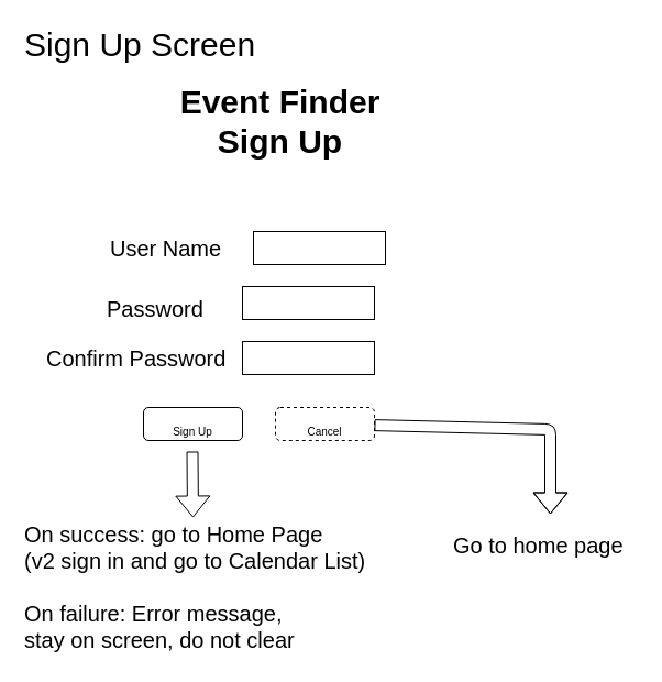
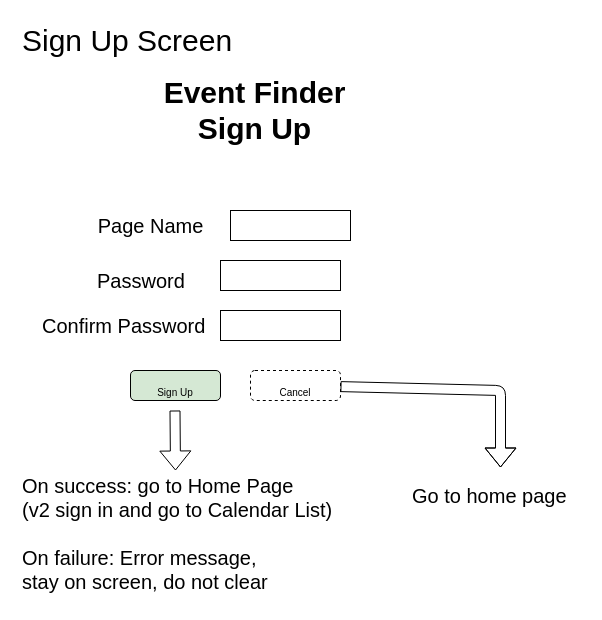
  <mxCell id="0" />
  <mxCell id="1" parent="0" />
  <mxCell id="2" value="" style="rounded=0;whiteSpace=wrap;html=1;" parent="1" vertex="1"><mxGeometry x="230" y="210" width="120" height="30" as="geometry" /></mxCell>
- <mxCell id="3" value="User Name" style="text;html=1;align=center;verticalAlign=middle;resizable=0;points=[];autosize=1;fontSize=20;" parent="1" vertex="1"><mxGeometry x="90" y="210" width="120" height="30" as="geometry" /></mxCell>
+ <mxCell id="3" value="Page Name" style="text;html=1;align=center;verticalAlign=middle;resizable=0;points=[];autosize=1;fontSize=20;" parent="1" vertex="1"><mxGeometry x="90" y="210" width="120" height="30" as="geometry" /></mxCell>
  <mxCell id="4" value="" style="rounded=0;whiteSpace=wrap;html=1;" parent="1" vertex="1"><mxGeometry x="220" y="260" width="120" height="30" as="geometry" /></mxCell>
  <mxCell id="5" value="Password" style="text;html=1;align=left;verticalAlign=middle;resizable=0;points=[];autosize=1;fontSize=20;" parent="1" vertex="1"><mxGeometry x="95" y="265" width="100" height="30" as="geometry" /></mxCell>
- <mxCell id="6" value="&lt;font size=&quot;1&quot;&gt;Sign Up&lt;/font&gt;" style="rounded=1;whiteSpace=wrap;html=1;strokeColor=#000000;fontSize=30;" parent="1" vertex="1"><mxGeometry x="130" y="370" width="90" height="30" as="geometry" /></mxCell>
+ <mxCell id="6" value="&lt;font size=&quot;1&quot;&gt;Sign Up&lt;/font&gt;" style="rounded=1;whiteSpace=wrap;html=1;strokeColor=#000000;fontSize=30;fillColor=#d5e8d4;" parent="1" vertex="1"><mxGeometry x="130" y="370" width="90" height="30" as="geometry" /></mxCell>
  <mxCell id="7" value="&lt;font size=&quot;1&quot;&gt;Cancel&lt;/font&gt;" style="rounded=1;whiteSpace=wrap;html=1;strokeColor=#000000;fontSize=30;dashed=1;" parent="1" vertex="1"><mxGeometry x="250" y="370" width="90" height="30" as="geometry" /></mxCell>
  <mxCell id="8" value="" style="shape=flexArrow;endArrow=classic;html=1;fontSize=20;" parent="1" edge="1"><mxGeometry width="50" height="50" relative="1" as="geometry"><mxPoint x="174.5" y="410" as="sourcePoint" /><mxPoint x="175" y="470" as="targetPoint" /></mxGeometry></mxCell>
  <mxCell id="9" value="" style="shape=flexArrow;endArrow=classic;html=1;fontSize=20;" parent="1" source="7" edge="1"><mxGeometry width="50" height="50" relative="1" as="geometry"><mxPoint x="289.5" y="410" as="sourcePoint" /><mxPoint x="500" y="467" as="targetPoint" /><Array as="points"><mxPoint x="500" y="390" /></Array></mxGeometry></mxCell>
  <mxCell id="10" value="On success: go to Home Page&lt;br&gt;(v2 sign in and go to Calendar List)&lt;br&gt;&lt;div&gt;&lt;span&gt;&lt;br&gt;&lt;/span&gt;&lt;/div&gt;&lt;div&gt;&lt;span&gt;On failure: Error message,&lt;/span&gt;&lt;/div&gt;&lt;div&gt;&lt;span&gt;stay on screen, do not clear&lt;/span&gt;&lt;/div&gt;" style="text;html=1;align=left;verticalAlign=middle;resizable=0;points=[];autosize=1;fontSize=20;" parent="1" vertex="1"><mxGeometry x="20" y="468" width="330" height="130" as="geometry" /></mxCell>
  <mxCell id="11" value="Go to home page" style="text;html=1;align=left;verticalAlign=middle;resizable=0;points=[];autosize=1;fontSize=20;" parent="1" vertex="1"><mxGeometry x="410" y="480" width="170" height="30" as="geometry" /></mxCell>
  <mxCell id="12" value="" style="rounded=0;whiteSpace=wrap;html=1;" parent="1" vertex="1"><mxGeometry x="220" y="310" width="120" height="30" as="geometry" /></mxCell>
  <mxCell id="13" value="Confirm Password" style="text;html=1;align=left;verticalAlign=middle;resizable=0;points=[];autosize=1;fontSize=20;" parent="1" vertex="1"><mxGeometry x="40" y="310" width="180" height="30" as="geometry" /></mxCell>
  <mxCell id="14" value="Event Finder&lt;br&gt;Sign Up" style="text;html=1;align=center;verticalAlign=middle;resizable=0;points=[];autosize=1;fontStyle=1;fontSize=30;" parent="1" vertex="1"><mxGeometry x="154" y="70" width="200" height="80" as="geometry" /></mxCell>
  <mxCell id="15" value="Sign Up Screen" style="text;html=1;align=left;verticalAlign=middle;resizable=0;points=[];autosize=1;fontSize=30;" parent="1" vertex="1"><mxGeometry x="20" y="20" width="230" height="40" as="geometry" /></mxCell>
